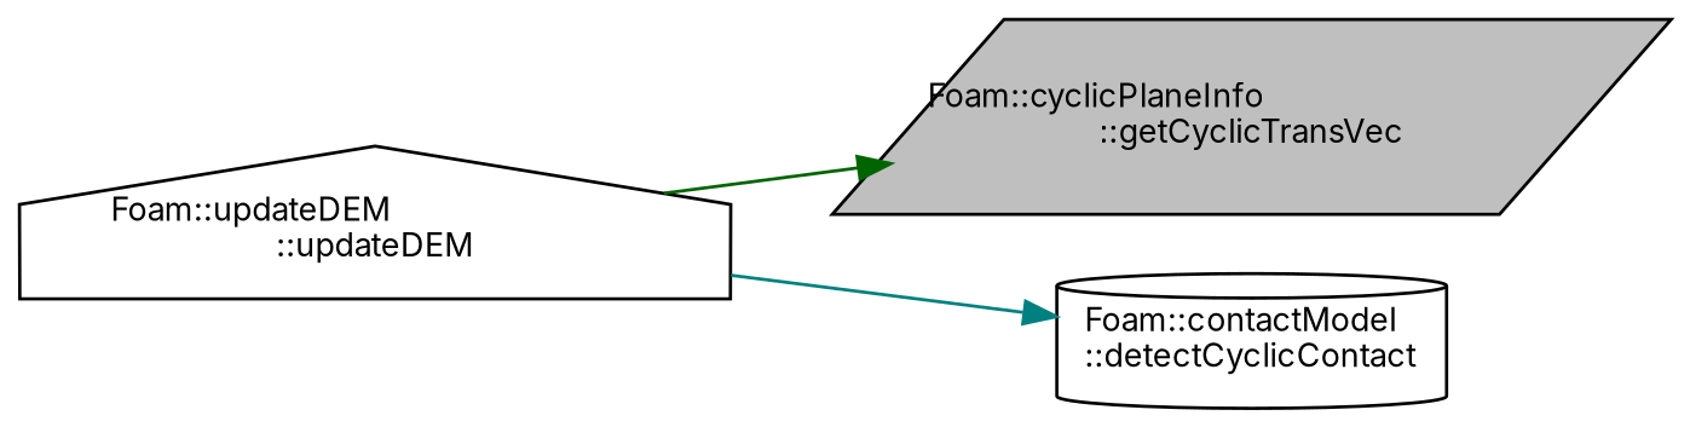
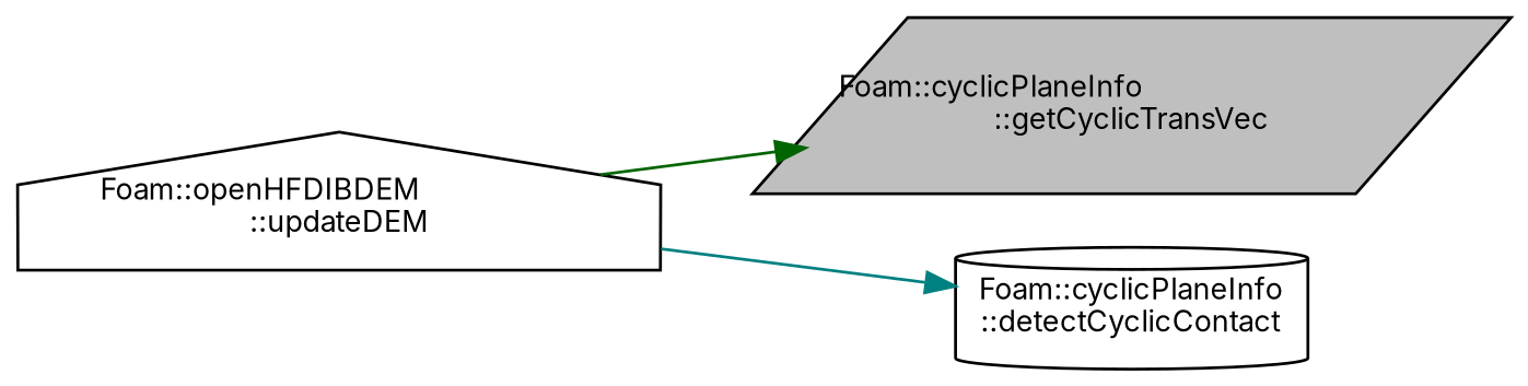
  digraph {
    fontname=Inter
    rankdir=RL
    node [color=black fillcolor=white fontname=Inter fontsize=10 style=filled]
    edge [dir=back fontname=Inter fontsize=10 labelfontname=Helvetica labelfontsize=10 style=solid]
    n1 [fillcolor=grey75 fontcolor=black height=0.2 label="Foam::cyclicPlaneInfo\l::getCyclicTransVec" shape=parallelogram width=0.4]
-   n2 [height=0.2 label="Foam::updateDEM\l::updateDEM" shape=house width=0.4]
-   n3 [height=0.2 label="Foam::contactModel\l::detectCyclicContact" shape=cylinder width=0.4]
+   n2 [height=0.2 label="Foam::openHFDIBDEM\l::updateDEM" shape=house width=0.4]
+   n3 [height=0.2 label="Foam::cyclicPlaneInfo\l::detectCyclicContact" shape=cylinder width=0.4]
    n1 -> n2 [color=darkgreen]
    n3 -> n2 [color=teal]
  }
